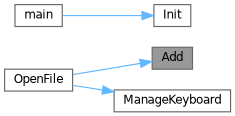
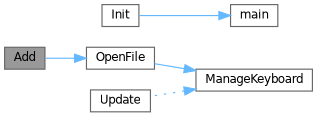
  digraph {
    rankdir=RL
    node [color=grey40 fillcolor=white fontname=Helvetica fontsize=10 shape=box style=filled]
    edge [color=steelblue1 dir=back fontname=Helvetica fontsize=10 labelfontname=Helvetica labelfontsize=10 style=solid]
    n1 [color=gray40 fillcolor=grey60 fontcolor=black height=0.2 label=Add width=0.4]
    n2 [height=0.2 label=OpenFile width=0.4]
    n3 [height=0.2 label=ManageKeyboard width=0.4]
+   n4 [height=0.2 label=Update width=0.4]
    n5 [height=0.2 label=main width=0.4]
    n6 [height=0.2 label=Init width=0.4]
-   n1 -> n2
+   n2 -> n1
    n3 -> n2
-   n6 -> n5
+   n3 -> n4 [style=dotted]
+   n5 -> n6
  }
